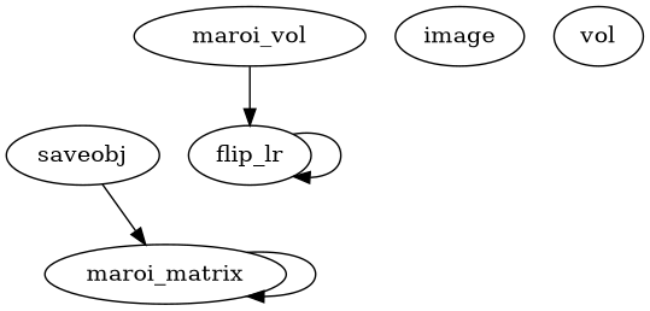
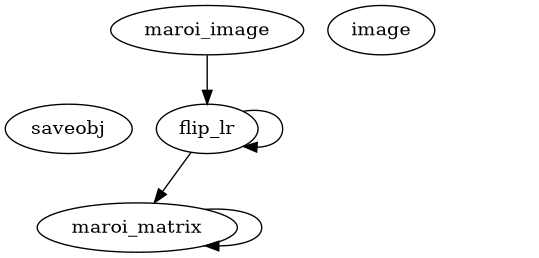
  digraph {
    flip_lr
    maroi_matrix
-   maroi_image [label=maroi_vol]
+   maroi_image
    n4 [label=image]
    saveobj
-   vol
    flip_lr -> flip_lr
-   saveobj -> maroi_matrix
+   flip_lr -> maroi_matrix
    maroi_matrix -> maroi_matrix
    maroi_image -> flip_lr
  }
